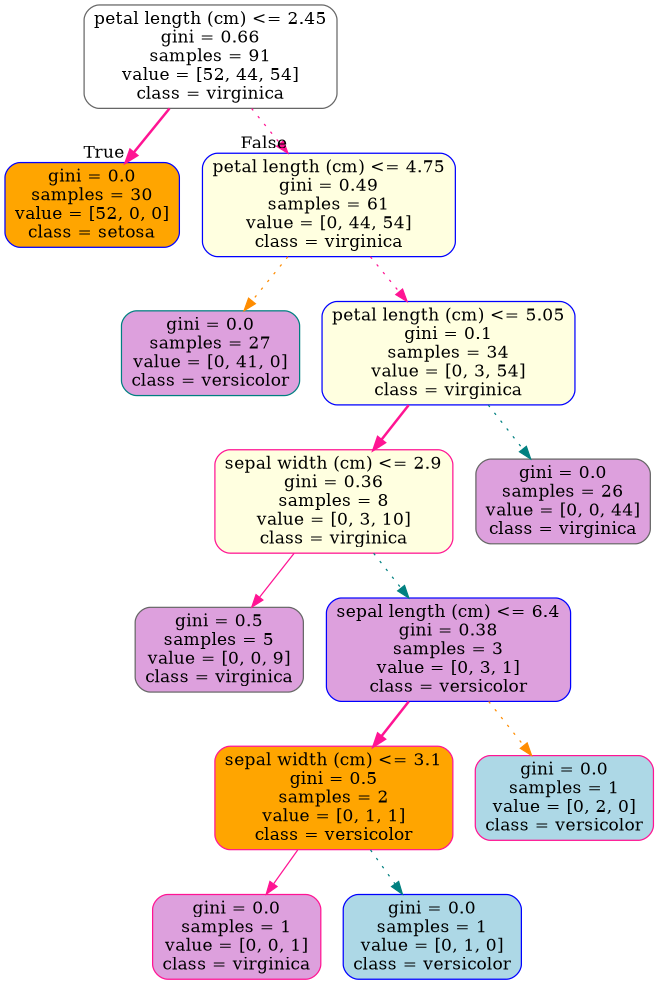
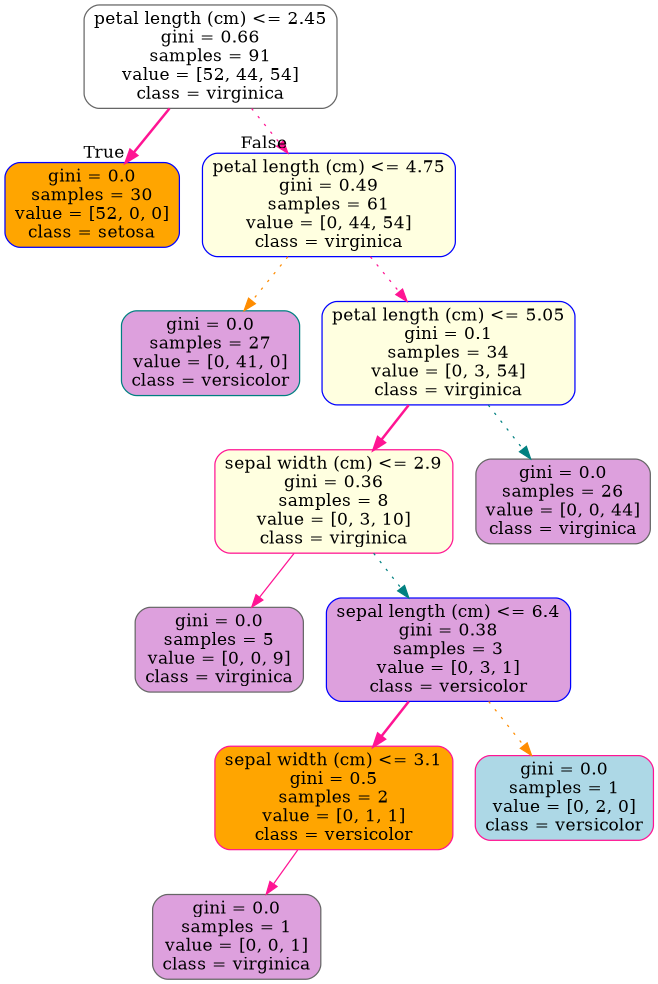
  digraph {
    fontname="DejaVu Serif"
    node [color=blue fillcolor=plum fontname="DejaVu Serif" shape=box style="filled, rounded"]
    edge [color=deeppink fontname="DejaVu Serif" style=dotted]
    n1 [color=gray40 fillcolor=white label="petal length (cm) <= 2.45\ngini = 0.66\nsamples = 91\nvalue = [52, 44, 54]\nclass = virginica"]
    n2 [fillcolor=orange label="gini = 0.0\nsamples = 30\nvalue = [52, 0, 0]\nclass = setosa"]
    n3 [fillcolor=lightyellow label="petal length (cm) <= 4.75\ngini = 0.49\nsamples = 61\nvalue = [0, 44, 54]\nclass = virginica"]
    n4 [color=teal label="gini = 0.0\nsamples = 27\nvalue = [0, 41, 0]\nclass = versicolor"]
    n5 [fillcolor=lightyellow label="petal length (cm) <= 5.05\ngini = 0.1\nsamples = 34\nvalue = [0, 3, 54]\nclass = virginica"]
    n6 [color=deeppink fillcolor=lightyellow label="sepal width (cm) <= 2.9\ngini = 0.36\nsamples = 8\nvalue = [0, 3, 10]\nclass = virginica"]
    n7 [color=gray40 label="gini = 0.0\nsamples = 26\nvalue = [0, 0, 44]\nclass = virginica"]
-   n8 [color=gray40 label="gini = 0.5\nsamples = 5\nvalue = [0, 0, 9]\nclass = virginica"]
+   n8 [color=gray40 label="gini = 0.0\nsamples = 5\nvalue = [0, 0, 9]\nclass = virginica"]
    n9 [label="sepal length (cm) <= 6.4\ngini = 0.38\nsamples = 3\nvalue = [0, 3, 1]\nclass = versicolor"]
    n10 [color=deeppink fillcolor=orange label="sepal width (cm) <= 3.1\ngini = 0.5\nsamples = 2\nvalue = [0, 1, 1]\nclass = versicolor"]
    n11 [color=deeppink fillcolor=lightblue label="gini = 0.0\nsamples = 1\nvalue = [0, 2, 0]\nclass = versicolor"]
-   n12 [color=deeppink label="gini = 0.0\nsamples = 1\nvalue = [0, 0, 1]\nclass = virginica"]
-   n13 [fillcolor=lightblue label="gini = 0.0\nsamples = 1\nvalue = [0, 1, 0]\nclass = versicolor"]
+   n12 [color=gray40 label="gini = 0.0\nsamples = 1\nvalue = [0, 0, 1]\nclass = virginica"]
    n1 -> n2 [headlabel=True labelangle=45 labeldistance=2.5 style=bold]
    n1 -> n3 [headlabel=False labelangle=-45 labeldistance=2.5]
    n3 -> n4 [color=darkorange]
    n3 -> n5
    n5 -> n6 [style=bold]
    n5 -> n7 [color=teal]
    n6 -> n8 [style=solid]
    n6 -> n9 [color=teal]
    n9 -> n10 [style=bold]
    n9 -> n11 [color=darkorange]
    n10 -> n12 [style=solid]
-   n10 -> n13 [color=teal]
  }
